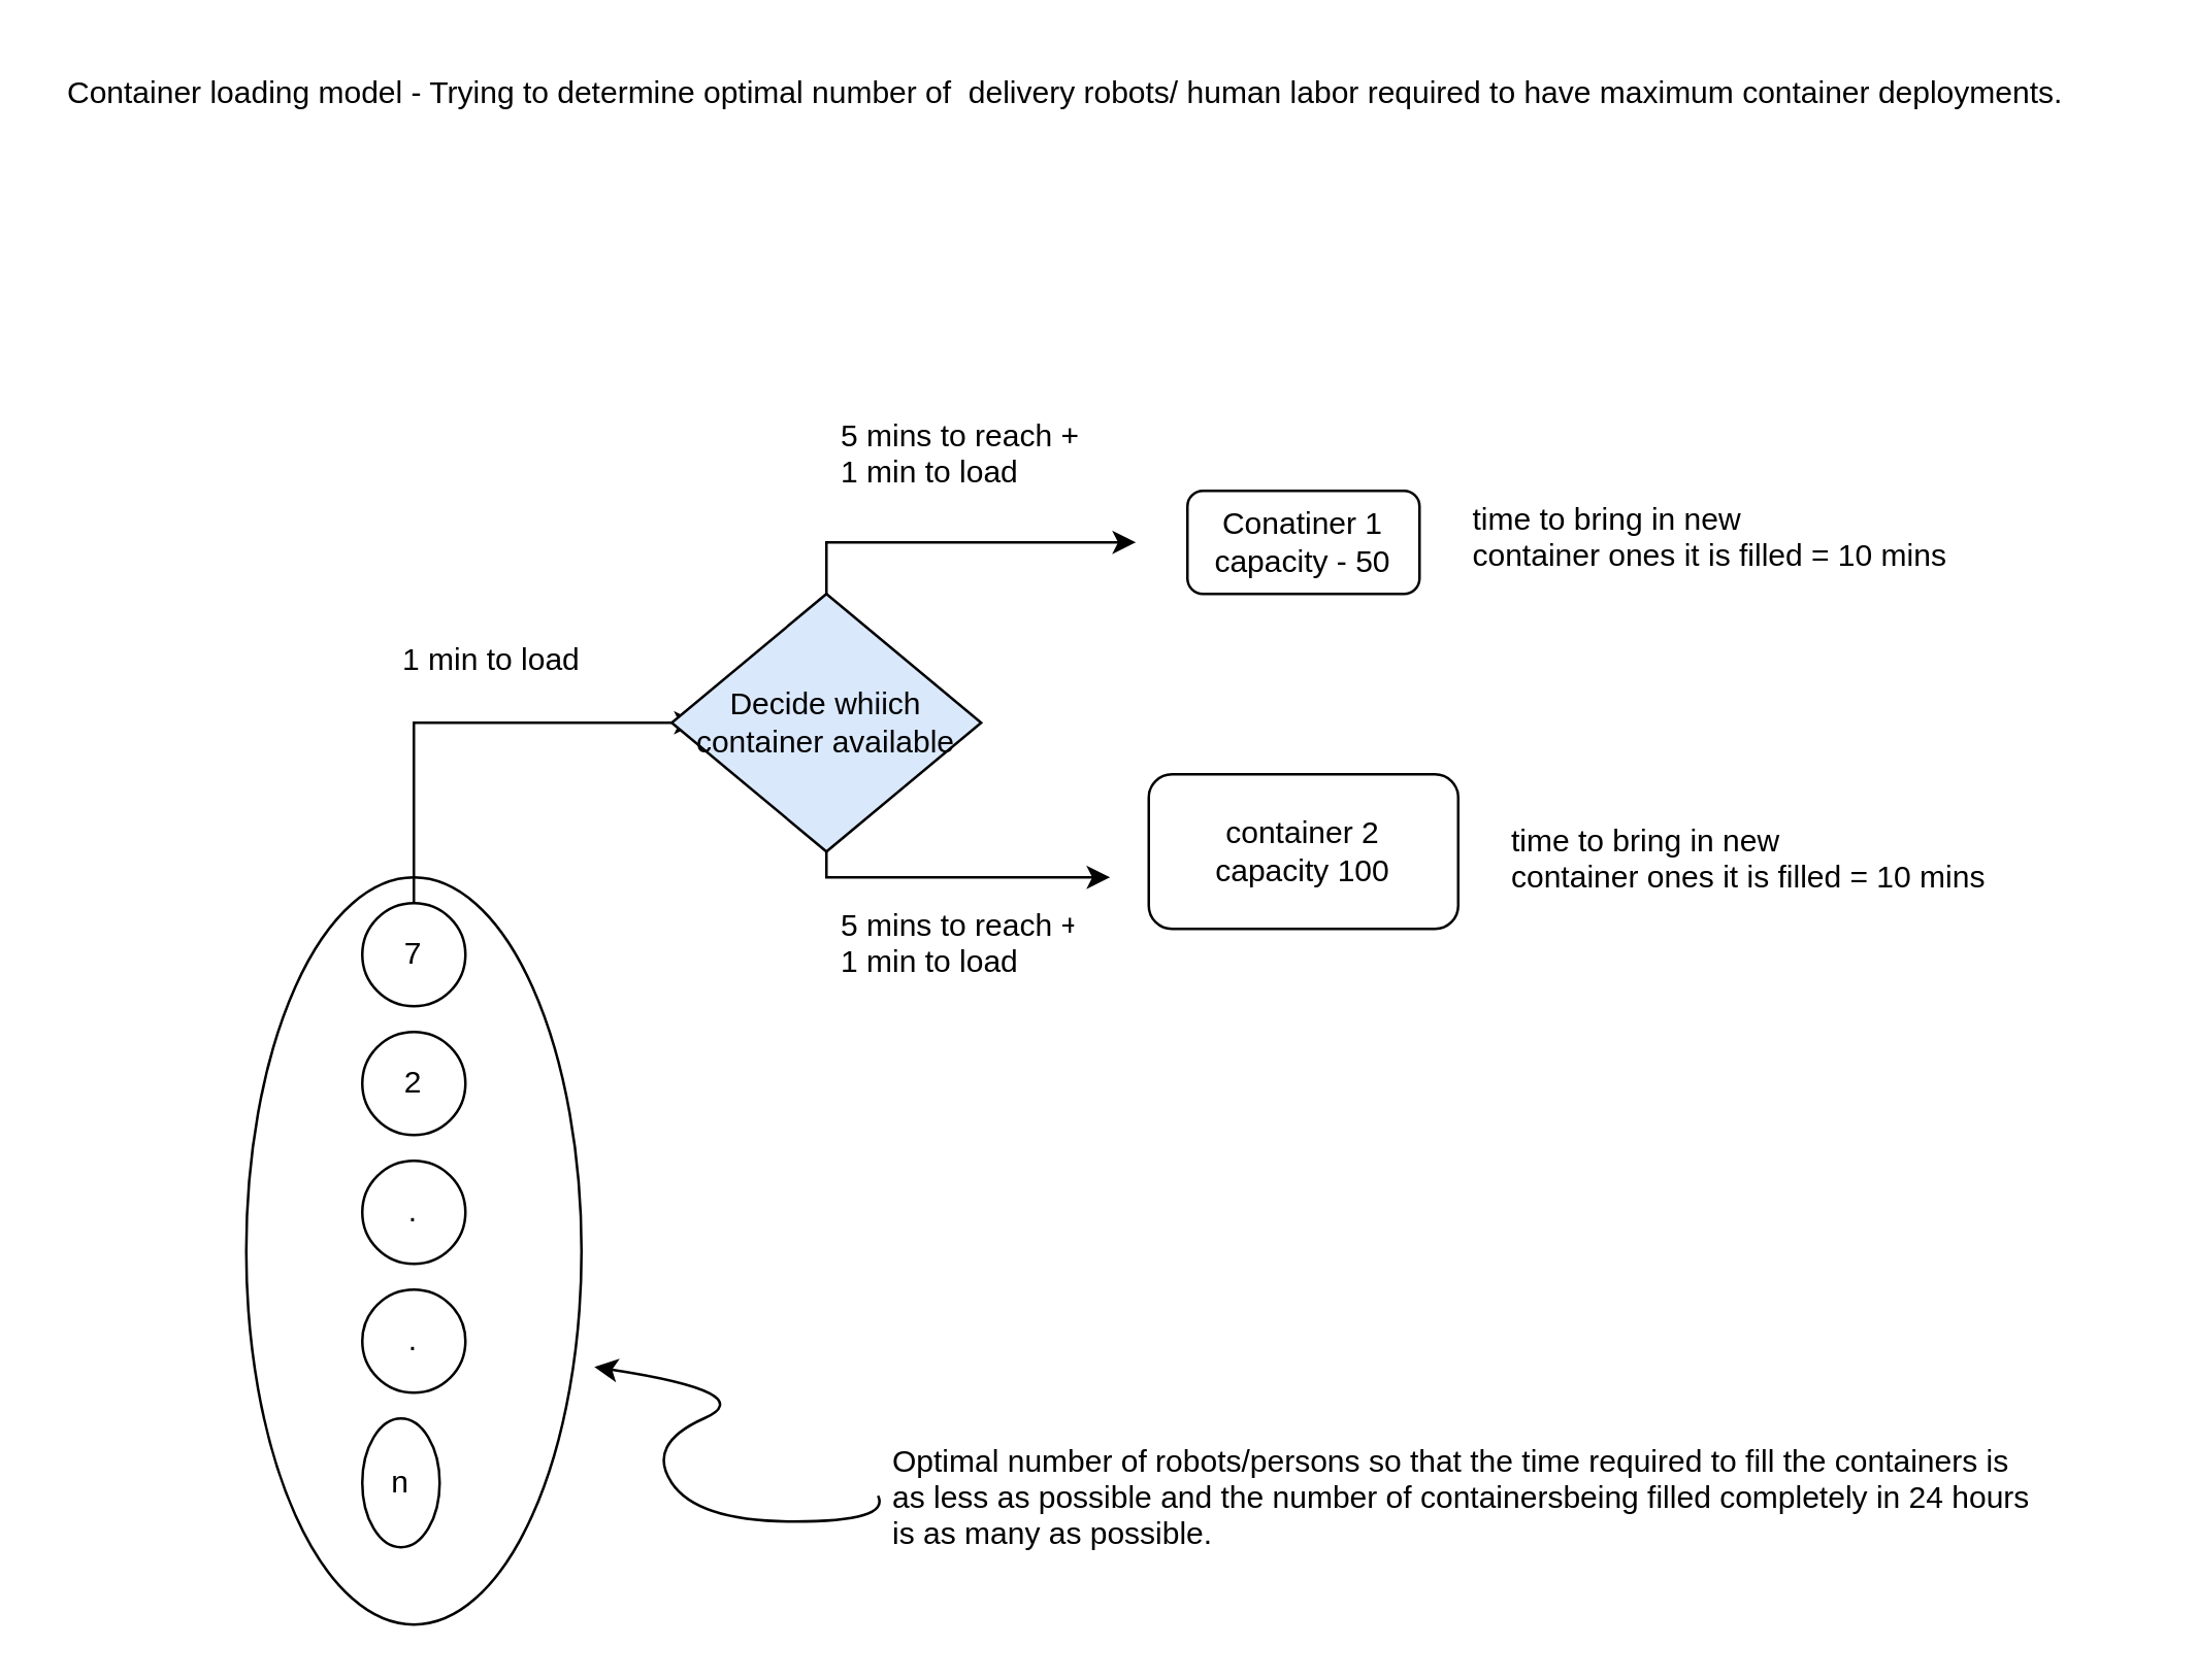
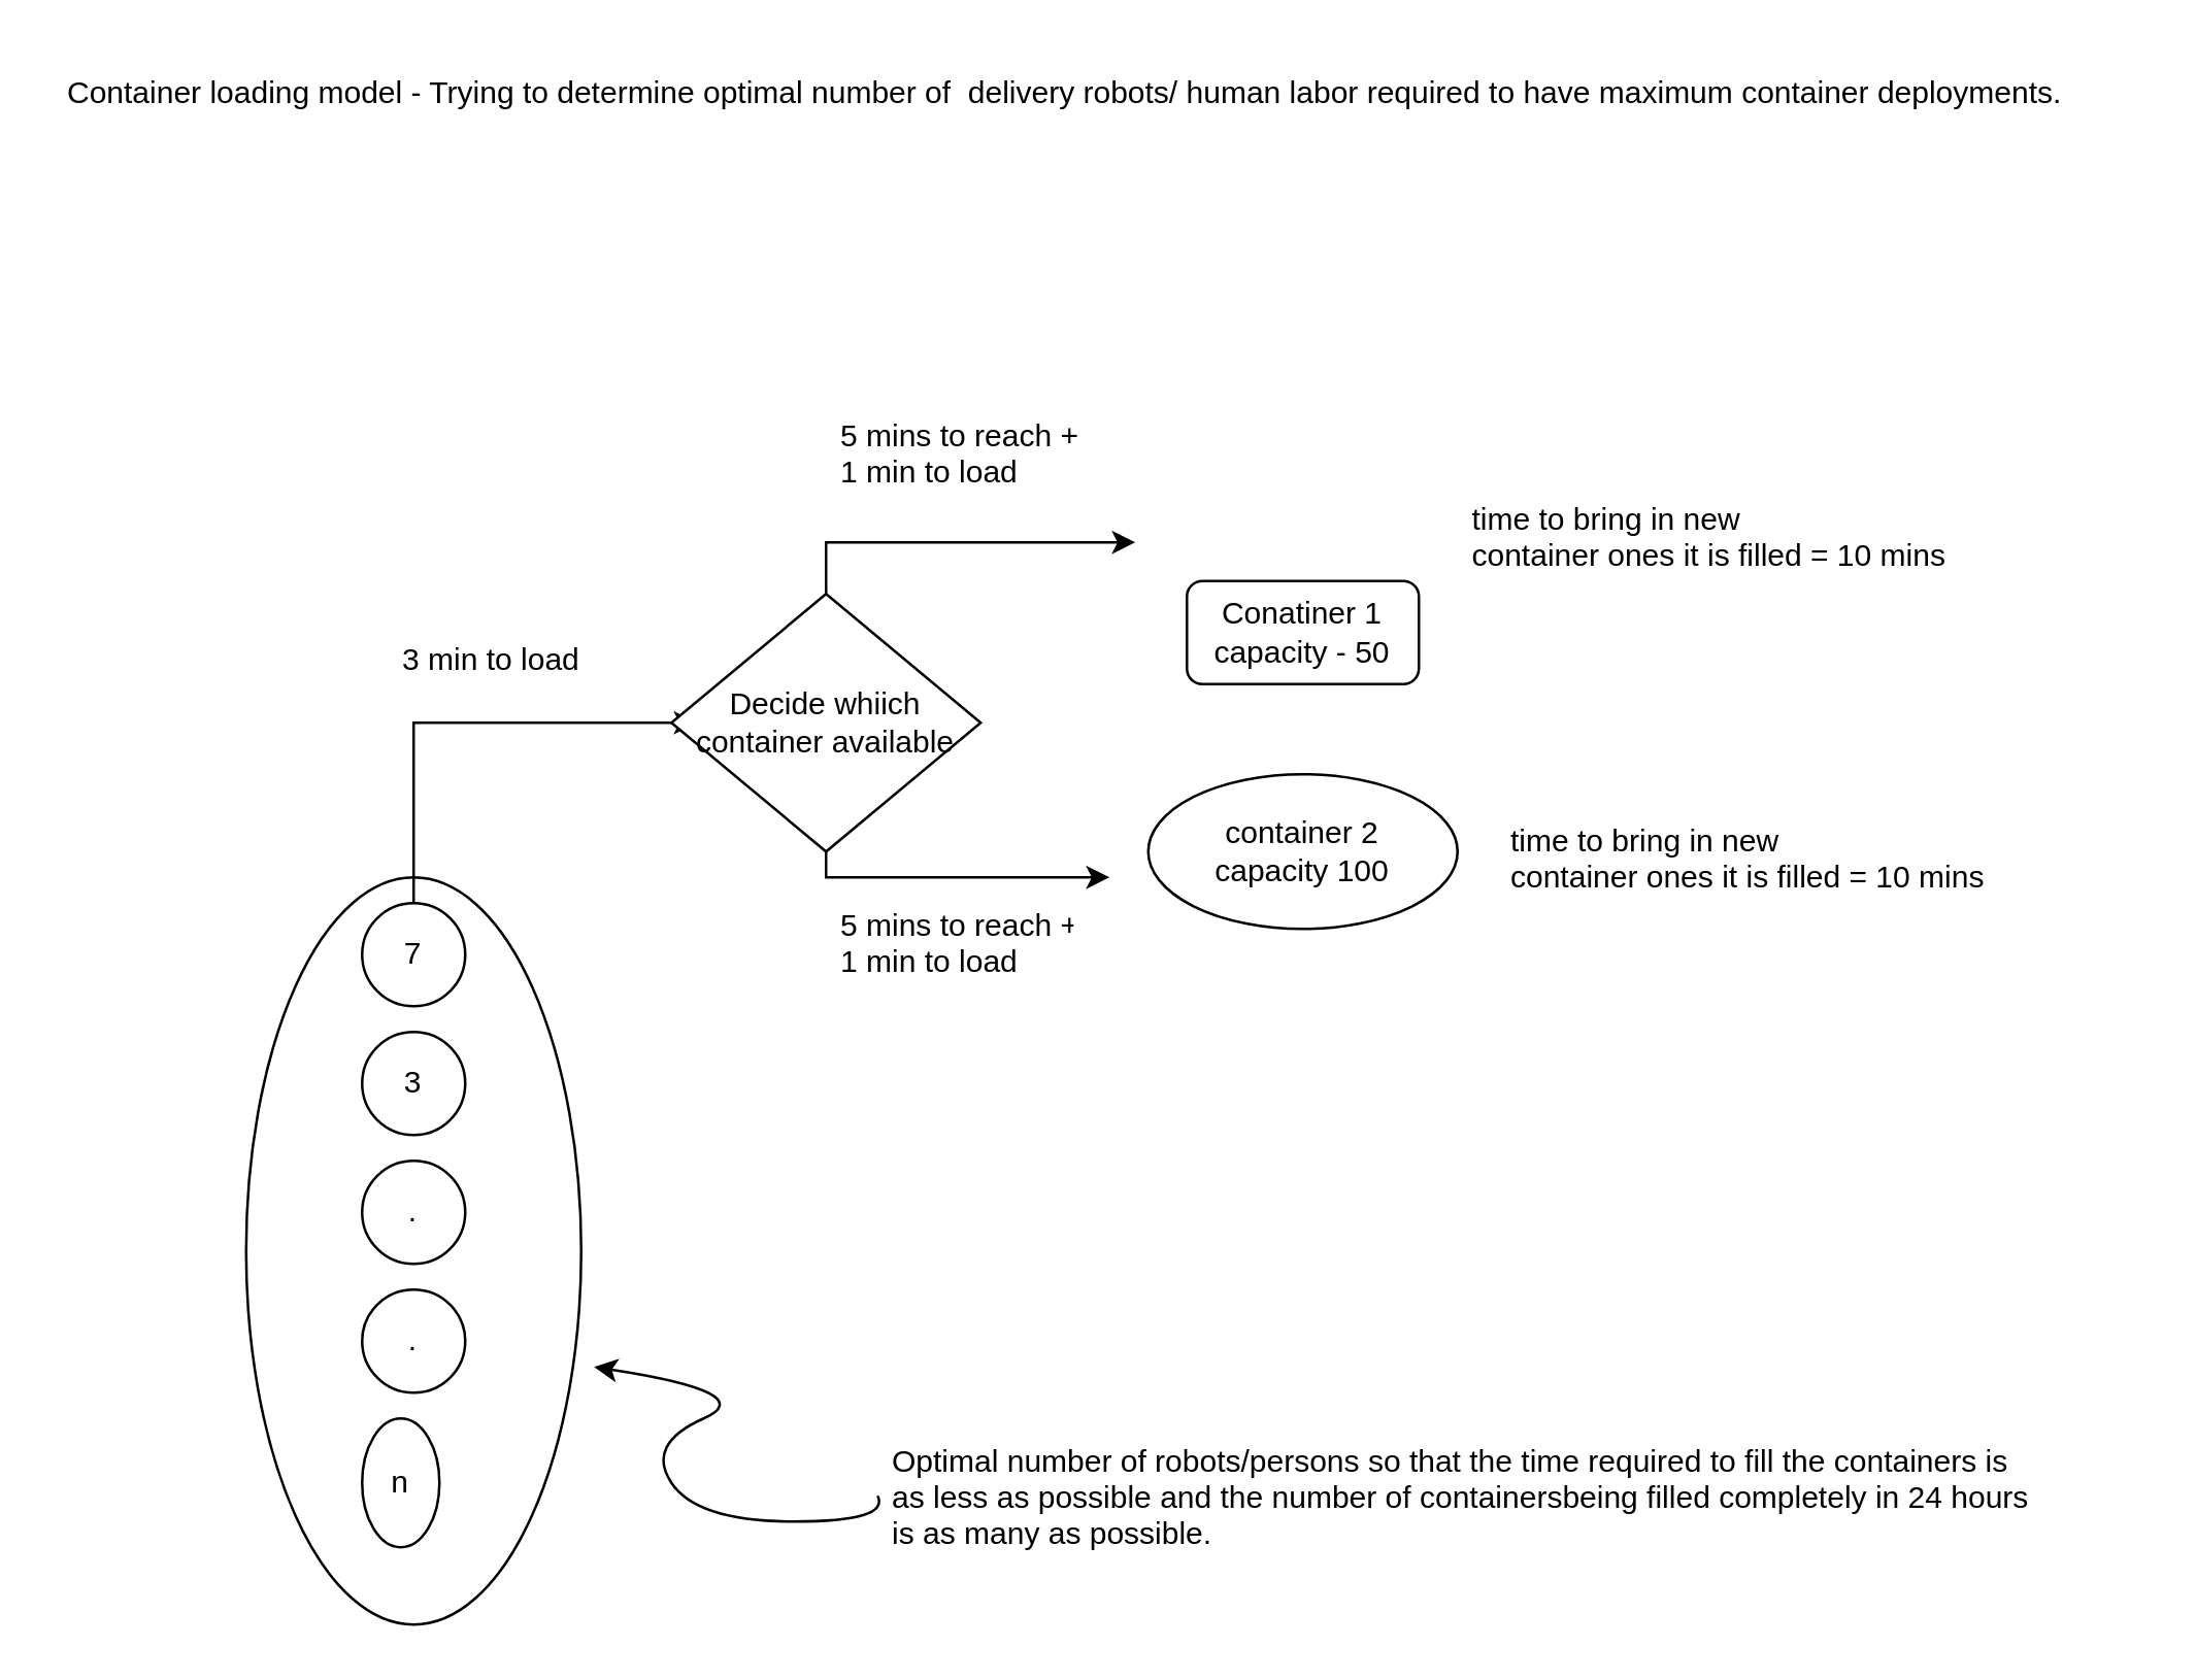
  <mxCell id="0" />
  <mxCell id="1" parent="0" />
  <mxCell id="2" value="7" style="ellipse;whiteSpace=wrap;html=1;aspect=fixed;" vertex="1" parent="1"><mxGeometry x="140" y="350" width="40" height="40" as="geometry" /></mxCell>
- <mxCell id="3" value="2" style="ellipse;whiteSpace=wrap;html=1;aspect=fixed;" vertex="1" parent="1"><mxGeometry x="140" y="400" width="40" height="40" as="geometry" /></mxCell>
+ <mxCell id="3" value="3" style="ellipse;whiteSpace=wrap;html=1;aspect=fixed;" vertex="1" parent="1"><mxGeometry x="140" y="400" width="40" height="40" as="geometry" /></mxCell>
  <mxCell id="4" value="." style="ellipse;whiteSpace=wrap;html=1;aspect=fixed;" vertex="1" parent="1"><mxGeometry x="140" y="450" width="40" height="40" as="geometry" /></mxCell>
  <mxCell id="5" value="." style="ellipse;whiteSpace=wrap;html=1;aspect=fixed;" vertex="1" parent="1"><mxGeometry x="140" y="500" width="40" height="40" as="geometry" /></mxCell>
  <mxCell id="6" value="n" style="ellipse;whiteSpace=wrap;html=1;aspect=fixed;" vertex="1" parent="1"><mxGeometry x="140" y="550" width="30" height="50" as="geometry" /></mxCell>
  <mxCell id="7" value="" style="endArrow=classic;html=1;rounded=0;" edge="1" parent="1"><mxGeometry width="50" height="50" relative="1" as="geometry"><mxPoint x="160" y="350" as="sourcePoint" /><mxPoint x="270" y="280" as="targetPoint" /><Array as="points"><mxPoint x="160" y="280" /></Array></mxGeometry></mxCell>
- <mxCell id="8" value="1 min to load" style="text;strokeColor=none;fillColor=none;align=left;verticalAlign=middle;spacingLeft=4;spacingRight=4;overflow=hidden;points=[[0,0.5],[1,0.5]];portConstraint=eastwest;rotatable=0;" vertex="1" parent="1"><mxGeometry x="150" y="230" width="80" height="50" as="geometry" /></mxCell>
- <mxCell id="9" value="Conatiner 1&lt;br&gt;capacity - 50" style="rounded=1;whiteSpace=wrap;html=1;" vertex="1" parent="1"><mxGeometry x="460" y="190" width="90" height="40" as="geometry" /></mxCell>
- <mxCell id="10" value="container 2&lt;br&gt;capacity 100" style="rounded=1;whiteSpace=wrap;html=1;" vertex="1" parent="1"><mxGeometry x="445" y="300" width="120" height="60" as="geometry" /></mxCell>
+ <mxCell id="8" value="3 min to load" style="text;strokeColor=none;fillColor=none;align=left;verticalAlign=middle;spacingLeft=4;spacingRight=4;overflow=hidden;points=[[0,0.5],[1,0.5]];portConstraint=eastwest;rotatable=0;" vertex="1" parent="1"><mxGeometry x="150" y="230" width="80" height="50" as="geometry" /></mxCell>
+ <mxCell id="9" value="Conatiner 1&lt;br&gt;capacity - 50" style="rounded=1;whiteSpace=wrap;html=1;" vertex="1" parent="1"><mxGeometry x="460" y="225" width="90" height="40" as="geometry" /></mxCell>
+ <mxCell id="10" value="container 2&lt;br&gt;capacity 100" style="ellipse;whiteSpace=wrap;html=1;" vertex="1" parent="1"><mxGeometry x="445" y="300" width="120" height="60" as="geometry" /></mxCell>
  <mxCell id="11" value="" style="endArrow=classic;html=1;rounded=0;" edge="1" parent="1"><mxGeometry width="50" height="50" relative="1" as="geometry"><mxPoint x="320" y="270" as="sourcePoint" /><mxPoint x="440" y="210" as="targetPoint" /><Array as="points"><mxPoint x="320" y="210" /></Array></mxGeometry></mxCell>
  <mxCell id="12" value="" style="endArrow=classic;html=1;rounded=0;startArrow=none;" edge="1" parent="1" source="17"><mxGeometry width="50" height="50" relative="1" as="geometry"><mxPoint x="320" y="270" as="sourcePoint" /><mxPoint x="430" y="340" as="targetPoint" /><Array as="points"><mxPoint x="320" y="340" /></Array></mxGeometry></mxCell>
  <mxCell id="13" value="5 mins to reach + &#10;1 min to load" style="text;strokeColor=none;fillColor=none;align=left;verticalAlign=middle;spacingLeft=4;spacingRight=4;overflow=hidden;points=[[0,0.5],[1,0.5]];portConstraint=eastwest;rotatable=0;" vertex="1" parent="1"><mxGeometry x="320" y="160" width="110" height="30" as="geometry" /></mxCell>
  <mxCell id="14" value="5 mins to reach +&#10;1 min to load" style="text;strokeColor=none;fillColor=none;align=left;verticalAlign=middle;spacingLeft=4;spacingRight=4;overflow=hidden;points=[[0,0.5],[1,0.5]];portConstraint=eastwest;rotatable=0;" vertex="1" parent="1"><mxGeometry x="320" y="350" width="100" height="30" as="geometry" /></mxCell>
  <mxCell id="15" value="time to bring in new &#10;container ones it is filled = 10 mins" style="text;strokeColor=none;fillColor=none;align=left;verticalAlign=middle;spacingLeft=4;spacingRight=4;overflow=hidden;points=[[0,0.5],[1,0.5]];portConstraint=eastwest;rotatable=0;" vertex="1" parent="1"><mxGeometry x="565" y="175" width="235" height="65" as="geometry" /></mxCell>
  <mxCell id="16" value="time to bring in new &#10;container ones it is filled = 10 mins" style="text;strokeColor=none;fillColor=none;align=left;verticalAlign=middle;spacingLeft=4;spacingRight=4;overflow=hidden;points=[[0,0.5],[1,0.5]];portConstraint=eastwest;rotatable=0;" vertex="1" parent="1"><mxGeometry x="580" y="300" width="235" height="65" as="geometry" /></mxCell>
- <mxCell id="17" value="Decide whiich container available" style="rhombus;whiteSpace=wrap;html=1;fillColor=#dae8fc;" vertex="1" parent="1"><mxGeometry x="260" y="230" width="120" height="100" as="geometry" /></mxCell>
+ <mxCell id="17" value="Decide whiich container available" style="rhombus;whiteSpace=wrap;html=1;" vertex="1" parent="1"><mxGeometry x="260" y="230" width="120" height="100" as="geometry" /></mxCell>
  <mxCell id="18" value="" style="endArrow=none;html=1;rounded=0;" edge="1" parent="1" target="17"><mxGeometry width="50" height="50" relative="1" as="geometry"><mxPoint x="320" y="330" as="sourcePoint" /><mxPoint x="430" y="340" as="targetPoint" /><Array as="points" /></mxGeometry></mxCell>
  <mxCell id="19" value="" style="ellipse;whiteSpace=wrap;html=1;fillColor=none;" vertex="1" parent="1"><mxGeometry x="95" y="340" width="130" height="290" as="geometry" /></mxCell>
  <mxCell id="20" value="" style="curved=1;endArrow=classic;html=1;rounded=0;" edge="1" parent="1"><mxGeometry width="50" height="50" relative="1" as="geometry"><mxPoint x="340" y="580" as="sourcePoint" /><mxPoint x="230" y="530" as="targetPoint" /><Array as="points"><mxPoint x="345" y="590" /><mxPoint x="270" y="590" /><mxPoint x="250" y="560" /><mxPoint x="295" y="540" /></Array></mxGeometry></mxCell>
  <mxCell id="21" value="Optimal number of robots/persons so that the time required to fill the containers is &#10;as less as possible and the number of containersbeing filled completely in 24 hours&#10;is as many as possible. " style="text;strokeColor=none;fillColor=none;align=left;verticalAlign=middle;spacingLeft=4;spacingRight=4;overflow=hidden;points=[[0,0.5],[1,0.5]];portConstraint=eastwest;rotatable=0;" vertex="1" parent="1"><mxGeometry x="340" y="530" width="450" height="100" as="geometry" /></mxCell>
  <mxCell id="22" value="Container loading model - Trying to determine optimal number of  delivery robots/ human labor required to have maximum container deployments." style="text;strokeColor=none;fillColor=none;align=left;verticalAlign=middle;spacingLeft=4;spacingRight=4;overflow=hidden;points=[[0,0.5],[1,0.5]];portConstraint=eastwest;rotatable=0;" vertex="1" parent="1"><mxGeometry x="20" y="20" width="810" height="30" as="geometry" /></mxCell>
